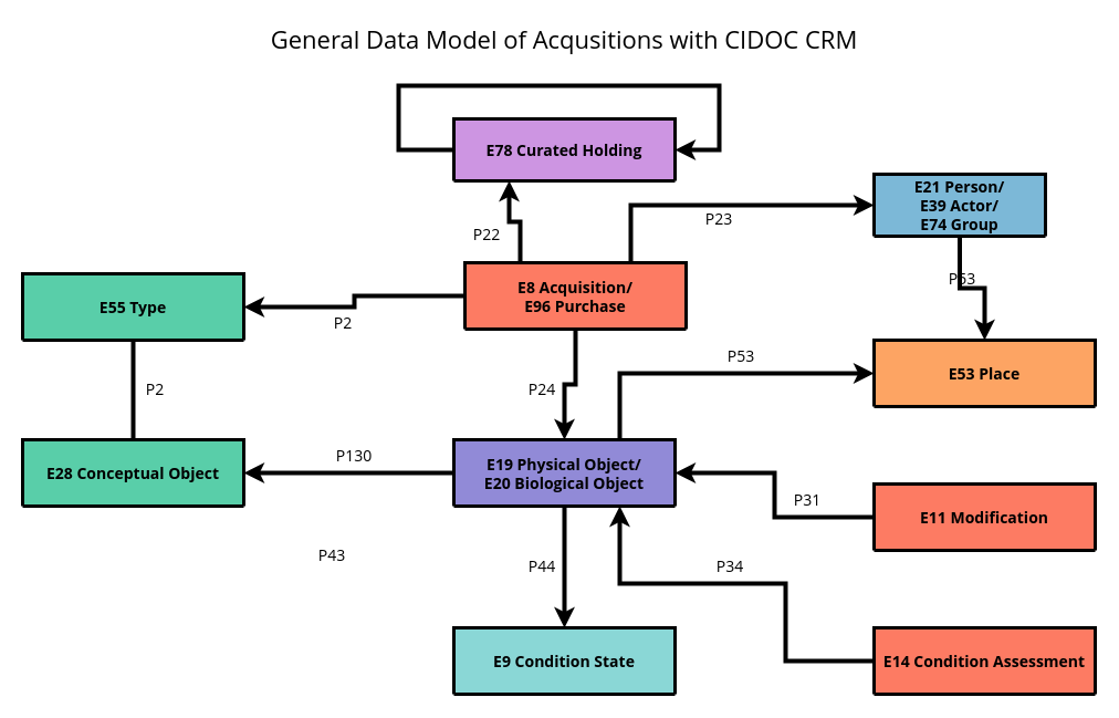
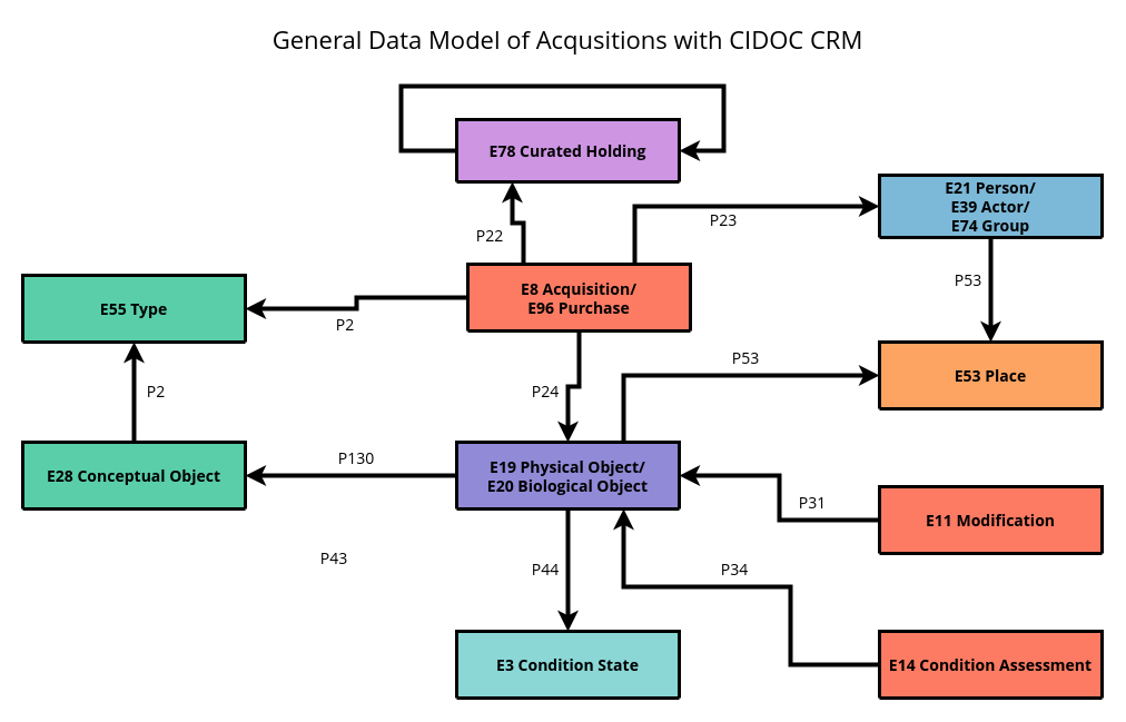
  <mxCell id="0" />
  <mxCell id="1" parent="0" />
  <mxCell id="2" style="edgeStyle=orthogonalEdgeStyle;rounded=0;orthogonalLoop=1;jettySize=auto;html=1;exitX=0.25;exitY=0;exitDx=0;exitDy=0;entryX=0.25;entryY=1;entryDx=0;entryDy=0;strokeWidth=4;" parent="1" source="6" target="7" edge="1"><mxGeometry relative="1" as="geometry" /></mxCell>
  <mxCell id="3" style="edgeStyle=orthogonalEdgeStyle;rounded=0;orthogonalLoop=1;jettySize=auto;html=1;exitX=0.75;exitY=0;exitDx=0;exitDy=0;entryX=0;entryY=0.5;entryDx=0;entryDy=0;strokeWidth=4;" parent="1" source="6" target="13" edge="1"><mxGeometry relative="1" as="geometry" /></mxCell>
  <mxCell id="4" style="edgeStyle=orthogonalEdgeStyle;rounded=0;orthogonalLoop=1;jettySize=auto;html=1;exitX=0.5;exitY=1;exitDx=0;exitDy=0;entryX=0.5;entryY=0;entryDx=0;entryDy=0;strokeWidth=4;" parent="1" source="6" target="11" edge="1"><mxGeometry relative="1" as="geometry" /></mxCell>
  <mxCell id="5" style="edgeStyle=orthogonalEdgeStyle;rounded=0;orthogonalLoop=1;jettySize=auto;html=1;exitX=0;exitY=0.5;exitDx=0;exitDy=0;entryX=1;entryY=0.5;entryDx=0;entryDy=0;strokeWidth=4;" parent="1" source="6" target="17" edge="1"><mxGeometry relative="1" as="geometry" /></mxCell>
  <mxCell id="6" value="E8 Acquisition/&#10;E96 Purchase" style="swimlane;startSize=60;fontFamily=Open Sans;fontSource=https%3A%2F%2Ffonts.googleapis.com%2Fcss%3Ffamily%3DOpen%2BSans;fontSize=14;strokeWidth=3;fillColor=#fc3915aa;" parent="1" vertex="1"><mxGeometry x="420" y="237" width="200" height="60" as="geometry" /></mxCell>
  <mxCell id="7" value="E78 Curated Holding" style="swimlane;startSize=56;fontFamily=Open Sans;fontSource=https%3A%2F%2Ffonts.googleapis.com%2Fcss%3Ffamily%3DOpen%2BSans;fontSize=14;strokeWidth=3;fillColor=#b560d4aa;fontStyle=1" parent="1" vertex="1"><mxGeometry x="410" y="107" width="200" height="56" as="geometry" /></mxCell>
  <mxCell id="8" style="edgeStyle=orthogonalEdgeStyle;rounded=0;orthogonalLoop=1;jettySize=auto;html=1;exitX=0;exitY=0.5;exitDx=0;exitDy=0;entryX=1;entryY=0.5;entryDx=0;entryDy=0;strokeWidth=4;" parent="1" source="11" target="16" edge="1"><mxGeometry relative="1" as="geometry" /></mxCell>
  <mxCell id="9" style="edgeStyle=orthogonalEdgeStyle;rounded=0;orthogonalLoop=1;jettySize=auto;html=1;exitX=0.5;exitY=1;exitDx=0;exitDy=0;entryX=0.5;entryY=0;entryDx=0;entryDy=0;strokeWidth=4;" parent="1" source="11" target="20" edge="1"><mxGeometry relative="1" as="geometry" /></mxCell>
  <mxCell id="10" style="edgeStyle=orthogonalEdgeStyle;rounded=0;orthogonalLoop=1;jettySize=auto;html=1;exitX=0.75;exitY=0;exitDx=0;exitDy=0;entryX=0;entryY=0.5;entryDx=0;entryDy=0;strokeWidth=4;" parent="1" source="11" target="14" edge="1"><mxGeometry relative="1" as="geometry" /></mxCell>
  <mxCell id="11" value="E19 Physical Object/&#10;E20 Biological Object" style="swimlane;startSize=60;fontFamily=Open Sans;fontSource=https%3A%2F%2Ffonts.googleapis.com%2Fcss%3Ffamily%3DOpen%2BSans;fontSize=14;strokeWidth=3;fillColor=#5a50c4aa;" parent="1" vertex="1"><mxGeometry x="410" y="397" width="200" height="60" as="geometry" /></mxCell>
  <mxCell id="12" style="edgeStyle=orthogonalEdgeStyle;rounded=0;orthogonalLoop=1;jettySize=auto;html=1;exitX=0.5;exitY=1;exitDx=0;exitDy=0;entryX=0.5;entryY=0;entryDx=0;entryDy=0;strokeWidth=4;" parent="1" source="13" target="14" edge="1"><mxGeometry relative="1" as="geometry" /></mxCell>
- <mxCell id="13" value="E21 Person/&#10;E39 Actor/&#10;E74 Group" style="swimlane;startSize=56;fontFamily=Open Sans;fontSource=https%3A%2F%2Ffonts.googleapis.com%2Fcss%3Ffamily%3DOpen%2BSans;fontSize=14;strokeWidth=3;fillColor=#3b95c4aa;fontStyle=1" parent="1" vertex="1"><mxGeometry x="790" y="157" width="155" height="56" as="geometry" /></mxCell>
+ <mxCell id="13" value="E21 Person/&#10;E39 Actor/&#10;E74 Group" style="swimlane;startSize=56;fontFamily=Open Sans;fontSource=https%3A%2F%2Ffonts.googleapis.com%2Fcss%3Ffamily%3DOpen%2BSans;fontSize=14;strokeWidth=3;fillColor=#3b95c4aa;fontStyle=1" parent="1" vertex="1"><mxGeometry x="790" y="157" width="200" height="56" as="geometry" /></mxCell>
  <mxCell id="14" value="E53 Place" style="swimlane;startSize=60;fontFamily=Open Sans;fontSource=https%3A%2F%2Ffonts.googleapis.com%2Fcss%3Ffamily%3DOpen%2BSans;fontSize=14;strokeWidth=3;fillColor=#fc7715aa;" parent="1" vertex="1"><mxGeometry x="790" y="307" width="200" height="60" as="geometry" /></mxCell>
- <mxCell id="15" style="edgeStyle=orthogonalEdgeStyle;rounded=0;orthogonalLoop=1;jettySize=auto;html=1;exitX=0.5;exitY=0;exitDx=0;exitDy=0;entryX=0.5;entryY=1;entryDx=0;entryDy=0;fontFamily=Open Sans;fontSource=https%3A%2F%2Ffonts.googleapis.com%2Fcss%3Ffamily%3DOpen%2BSans;fontSize=14;strokeWidth=4;endArrow=none;" parent="1" source="16" target="17" edge="1"><mxGeometry relative="1" as="geometry" /></mxCell>
+ <mxCell id="15" style="edgeStyle=orthogonalEdgeStyle;rounded=0;orthogonalLoop=1;jettySize=auto;html=1;exitX=0.5;exitY=0;exitDx=0;exitDy=0;entryX=0.5;entryY=1;entryDx=0;entryDy=0;fontFamily=Open Sans;fontSource=https%3A%2F%2Ffonts.googleapis.com%2Fcss%3Ffamily%3DOpen%2BSans;fontSize=14;strokeWidth=4;" parent="1" source="16" target="17" edge="1"><mxGeometry relative="1" as="geometry" /></mxCell>
  <mxCell id="16" value="E28 Conceptual Object" style="swimlane;startSize=60;fontFamily=Open Sans;fontSource=https%3A%2F%2Ffonts.googleapis.com%2Fcss%3Ffamily%3DOpen%2BSans;fontSize=14;strokeWidth=3;fillColor=#06b67eaa;" parent="1" vertex="1"><mxGeometry x="20" y="397" width="200" height="60" as="geometry" /></mxCell>
  <mxCell id="17" value="E55 Type" style="swimlane;startSize=60;fontFamily=Open Sans;fontSource=https%3A%2F%2Ffonts.googleapis.com%2Fcss%3Ffamily%3DOpen%2BSans;fontSize=14;strokeWidth=3;fillColor=#06b67eaa;" parent="1" vertex="1"><mxGeometry x="20" y="247" width="200" height="60" as="geometry" /></mxCell>
  <mxCell id="18" style="edgeStyle=orthogonalEdgeStyle;rounded=0;orthogonalLoop=1;jettySize=auto;html=1;exitX=0;exitY=0.5;exitDx=0;exitDy=0;entryX=0.75;entryY=1;entryDx=0;entryDy=0;strokeWidth=4;" parent="1" source="19" target="11" edge="1"><mxGeometry relative="1" as="geometry"><Array as="points"><mxPoint x="710" y="597" /><mxPoint x="710" y="527" /><mxPoint x="560" y="527" /></Array></mxGeometry></mxCell>
  <mxCell id="19" value="E14 Condition Assessment" style="swimlane;startSize=60;fontFamily=Open Sans;fontSource=https%3A%2F%2Ffonts.googleapis.com%2Fcss%3Ffamily%3DOpen%2BSans;fontSize=14;strokeWidth=3;fillColor=#fc3915aa;" parent="1" vertex="1"><mxGeometry x="790" y="567" width="200" height="60" as="geometry" /></mxCell>
- <mxCell id="20" value="E9 Condition State" style="swimlane;startSize=60;fontFamily=Open Sans;fontSource=https%3A%2F%2Ffonts.googleapis.com%2Fcss%3Ffamily%3DOpen%2BSans;fontSize=14;strokeWidth=3;fillColor=#50c4c2aa;" parent="1" vertex="1"><mxGeometry x="410" y="567" width="200" height="60" as="geometry" /></mxCell>
+ <mxCell id="20" value="E3 Condition State" style="swimlane;startSize=60;fontFamily=Open Sans;fontSource=https%3A%2F%2Ffonts.googleapis.com%2Fcss%3Ffamily%3DOpen%2BSans;fontSize=14;strokeWidth=3;fillColor=#50c4c2aa;" parent="1" vertex="1"><mxGeometry x="410" y="567" width="200" height="60" as="geometry" /></mxCell>
  <mxCell id="21" style="edgeStyle=orthogonalEdgeStyle;rounded=0;orthogonalLoop=1;jettySize=auto;html=1;exitX=0;exitY=0.5;exitDx=0;exitDy=0;entryX=1;entryY=0.5;entryDx=0;entryDy=0;strokeWidth=4;" parent="1" source="22" target="11" edge="1"><mxGeometry relative="1" as="geometry" /></mxCell>
  <mxCell id="22" value="E11 Modification" style="swimlane;startSize=60;fontFamily=Open Sans;fontSource=https%3A%2F%2Ffonts.googleapis.com%2Fcss%3Ffamily%3DOpen%2BSans;fontSize=14;strokeWidth=3;fillColor=#fc3915aa;" parent="1" vertex="1"><mxGeometry x="790" y="437" width="200" height="60" as="geometry" /></mxCell>
  <mxCell id="23" value="P22" style="text;html=1;strokeColor=none;fillColor=none;align=center;verticalAlign=middle;whiteSpace=wrap;rounded=0;fontFamily=Open Sans;fontSource=https%3A%2F%2Ffonts.googleapis.com%2Fcss%3Ffamily%3DOpen%2BSans;fontSize=14;" parent="1" vertex="1"><mxGeometry x="410" y="197" width="60" height="30" as="geometry" /></mxCell>
  <mxCell id="24" value="P23" style="text;html=1;strokeColor=none;fillColor=none;align=center;verticalAlign=middle;whiteSpace=wrap;rounded=0;fontFamily=Open Sans;fontSource=https%3A%2F%2Ffonts.googleapis.com%2Fcss%3Ffamily%3DOpen%2BSans;fontSize=14;" parent="1" vertex="1"><mxGeometry x="620" y="183" width="60" height="30" as="geometry" /></mxCell>
  <mxCell id="25" value="P53" style="text;html=1;strokeColor=none;fillColor=none;align=center;verticalAlign=middle;whiteSpace=wrap;rounded=0;fontFamily=Open Sans;fontSource=https%3A%2F%2Ffonts.googleapis.com%2Fcss%3Ffamily%3DOpen%2BSans;fontSize=14;" parent="1" vertex="1"><mxGeometry x="840" y="237" width="60" height="30" as="geometry" /></mxCell>
  <mxCell id="26" value="P53" style="text;html=1;strokeColor=none;fillColor=none;align=center;verticalAlign=middle;whiteSpace=wrap;rounded=0;fontFamily=Open Sans;fontSource=https%3A%2F%2Ffonts.googleapis.com%2Fcss%3Ffamily%3DOpen%2BSans;fontSize=14;" parent="1" vertex="1"><mxGeometry x="640" y="307" width="60" height="30" as="geometry" /></mxCell>
  <mxCell id="27" value="P31" style="text;html=1;strokeColor=none;fillColor=none;align=center;verticalAlign=middle;whiteSpace=wrap;rounded=0;fontFamily=Open Sans;fontSource=https%3A%2F%2Ffonts.googleapis.com%2Fcss%3Ffamily%3DOpen%2BSans;fontSize=14;" parent="1" vertex="1"><mxGeometry x="700" y="437" width="60" height="30" as="geometry" /></mxCell>
  <mxCell id="28" value="P2" style="text;html=1;strokeColor=none;fillColor=none;align=center;verticalAlign=middle;whiteSpace=wrap;rounded=0;fontFamily=Open Sans;fontSource=https%3A%2F%2Ffonts.googleapis.com%2Fcss%3Ffamily%3DOpen%2BSans;fontSize=14;" parent="1" vertex="1"><mxGeometry x="280" y="277" width="60" height="30" as="geometry" /></mxCell>
  <mxCell id="29" value="P2" style="text;html=1;strokeColor=none;fillColor=none;align=center;verticalAlign=middle;whiteSpace=wrap;rounded=0;fontFamily=Open Sans;fontSource=https%3A%2F%2Ffonts.googleapis.com%2Fcss%3Ffamily%3DOpen%2BSans;fontSize=14;" parent="1" vertex="1"><mxGeometry x="110" y="337" width="60" height="30" as="geometry" /></mxCell>
  <mxCell id="30" value="P130" style="text;html=1;strokeColor=none;fillColor=none;align=center;verticalAlign=middle;whiteSpace=wrap;rounded=0;fontFamily=Open Sans;fontSource=https%3A%2F%2Ffonts.googleapis.com%2Fcss%3Ffamily%3DOpen%2BSans;fontSize=14;" parent="1" vertex="1"><mxGeometry x="290" y="397" width="60" height="30" as="geometry" /></mxCell>
  <mxCell id="31" value="P43" style="text;html=1;strokeColor=none;fillColor=none;align=center;verticalAlign=middle;whiteSpace=wrap;rounded=0;fontFamily=Open Sans;fontSource=https%3A%2F%2Ffonts.googleapis.com%2Fcss%3Ffamily%3DOpen%2BSans;fontSize=14;" parent="1" vertex="1"><mxGeometry x="270" y="487" width="60" height="30" as="geometry" /></mxCell>
  <mxCell id="32" value="P34" style="text;html=1;strokeColor=none;fillColor=none;align=center;verticalAlign=middle;whiteSpace=wrap;rounded=0;fontFamily=Open Sans;fontSource=https%3A%2F%2Ffonts.googleapis.com%2Fcss%3Ffamily%3DOpen%2BSans;fontSize=14;" parent="1" vertex="1"><mxGeometry x="630" y="497" width="60" height="30" as="geometry" /></mxCell>
  <mxCell id="33" value="P44" style="text;html=1;strokeColor=none;fillColor=none;align=center;verticalAlign=middle;whiteSpace=wrap;rounded=0;fontFamily=Open Sans;fontSource=https%3A%2F%2Ffonts.googleapis.com%2Fcss%3Ffamily%3DOpen%2BSans;fontSize=14;" parent="1" vertex="1"><mxGeometry x="460" y="497" width="60" height="30" as="geometry" /></mxCell>
  <mxCell id="34" value="General Data Model of Acqusitions with CIDOC CRM" style="text;html=1;strokeColor=none;fillColor=none;align=center;verticalAlign=middle;whiteSpace=wrap;rounded=0;fontFamily=Open Sans;fontSource=https%3A%2F%2Ffonts.googleapis.com%2Fcss%3Ffamily%3DOpen%2BSans;fontSize=22;" parent="1" vertex="1"><mxGeometry x="215" y="20" width="590" height="30" as="geometry" /></mxCell>
  <mxCell id="35" value="P24" style="text;html=1;strokeColor=none;fillColor=none;align=center;verticalAlign=middle;whiteSpace=wrap;rounded=0;fontFamily=Open Sans;fontSource=https%3A%2F%2Ffonts.googleapis.com%2Fcss%3Ffamily%3DOpen%2BSans;fontSize=14;" parent="1" vertex="1"><mxGeometry x="460" y="337" width="60" height="30" as="geometry" /></mxCell>
  <mxCell id="36" style="edgeStyle=orthogonalEdgeStyle;rounded=0;orthogonalLoop=1;jettySize=auto;html=1;exitX=0;exitY=0.5;exitDx=0;exitDy=0;entryX=1;entryY=0.5;entryDx=0;entryDy=0;strokeWidth=4;" edge="1" parent="1" source="7" target="7"><mxGeometry relative="1" as="geometry"><Array as="points"><mxPoint x="360" y="135" /><mxPoint x="360" y="77" /><mxPoint x="650" y="77" /><mxPoint x="650" y="135" /></Array></mxGeometry></mxCell>
